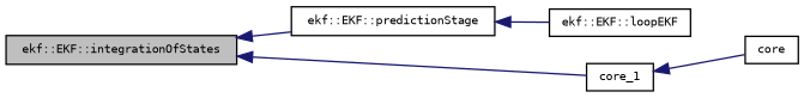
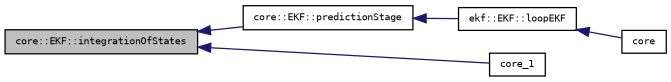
  digraph {
    rankdir=LR
    node [color=black fontname=DejaVuSansMono fontsize=8 shape=record]
    edge [color=midnightblue dir=back fontname=DejaVuSansMono fontsize=8 labelfontname=DejaVuSansMono labelfontsize=8 style=solid]
-   n1 [fillcolor=grey75 fontcolor=black height=0.2 label="ekf::EKF::integrationOfStates" style=filled width=0.4]
-   n2 [height=0.2 label="ekf::EKF::predictionStage" width=0.4]
+   n1 [fillcolor=grey75 fontcolor=black height=0.2 label="core::EKF::integrationOfStates" style=filled width=0.4]
+   n2 [height=0.2 label="core::EKF::predictionStage" width=0.4]
    n3 [height=0.2 label=core_1 width=0.4]
    n4 [height=0.2 label="ekf::EKF::loopEKF" width=0.4]
    n5 [height=0.2 label=core width=0.4]
    n1 -> n2
    n1 -> n3
    n2 -> n4
-   n3 -> n5
+   n4 -> n5
  }
